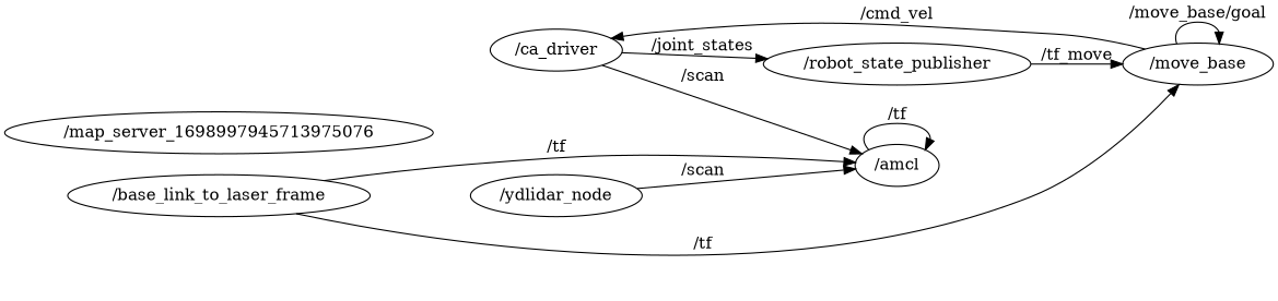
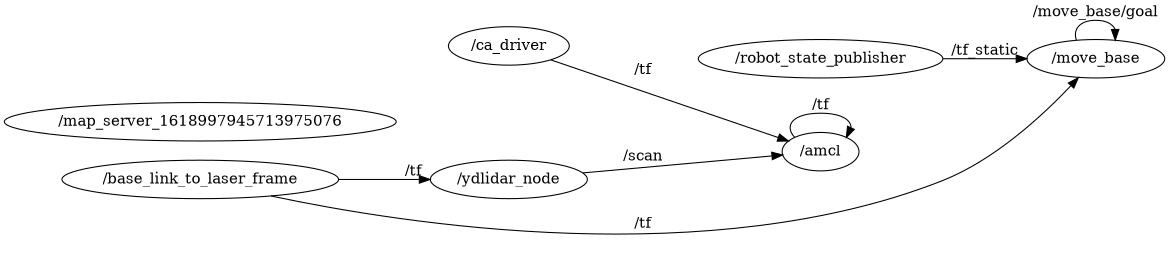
  digraph {
    compound=True
    rank=same
    rankdir=LR
    ranksep=0.2
    node [shape=ellipse]
    edge [penwidth=1]
    n1 [height=0.5 label="/amcl" width=0.84854]
    n2 [height=0.5 label="/move_base" width=1.4804]
    n3 [height=0.5 label="/ca_driver" width=1.2818]
    n4 [height=0.5 label="/robot_state_publisher" width=2.4734]
    n5 [height=0.5 label="/base_link_to_laser_frame" width=2.9067]
    n6 [height=0.5 label="/ydlidar_node" width=1.661]
-   n7 [height=0.5 label="/map_server_1698997945713975076" width=3.9538]
+   n7 [height=0.5 label="/map_server_1618997945713975076" width=3.9538]
    n1 -> n1 [label="/tf"]
    n2 -> n2 [label="/move_base/goal"]
-   n2 -> n3 [label="/cmd_vel"]
-   n3 -> n1 [label="/scan"]
-   n3 -> n4 [label="/joint_states"]
-   n4 -> n2 [label="/tf_move"]
-   n5 -> n1 [label="/tf"]
+   n3 -> n1 [label="/tf"]
+   n4 -> n2 [label="/tf_static"]
+   n5 -> n6 [label="/tf"]
    n5 -> n2 [label="/tf"]
    n6 -> n1 [label="/scan"]
  }
